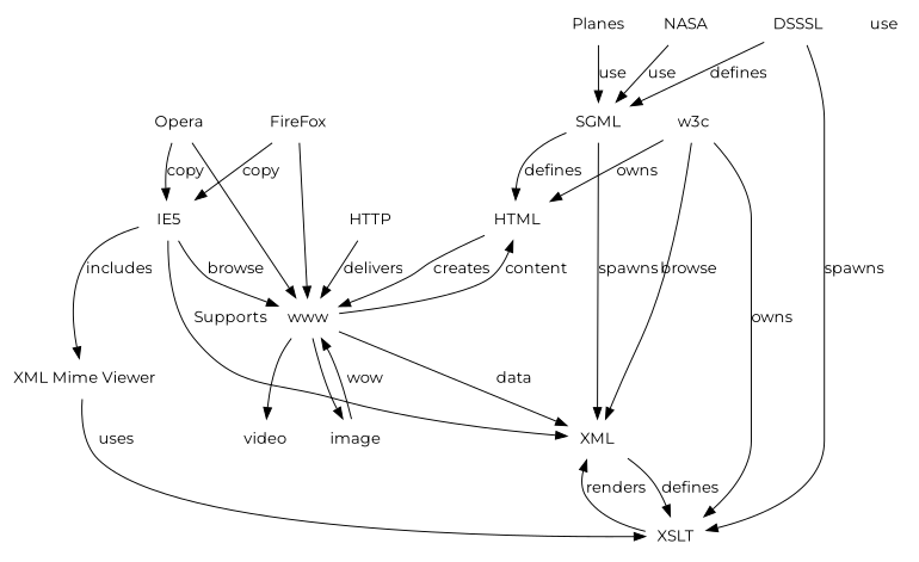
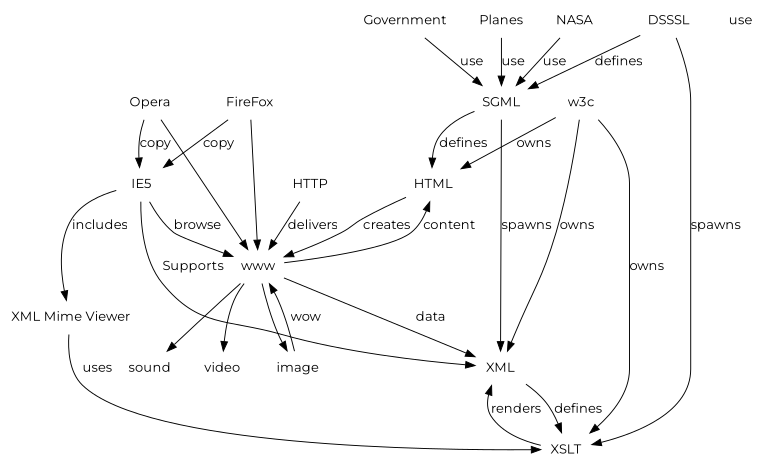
  digraph {
    fontname=Montserrat
    fontsize=10
    node [color=white distortion=0.0 fontname=Montserrat orientation=0.0 shape=box sides=4 skew=0.0 style=filled]
    edge [fontname=Montserrat]
+   Government
    SGML
    HTML
    XML
    www
    XSLT
    Planes
    NASA
    n9 [label=use]
    image
    video
+   sound
    w3c
    HTTP
    IE5
    "XML Mime Viewer"
    FireFox
    Opera
    DSSSL
+   Government -> SGML [label=use]
    SGML -> HTML [label=defines]
    SGML -> XML [label=spawns]
    HTML -> www [label=creates]
    XML -> XSLT [label=defines]
    www -> HTML [label=content]
    www -> XML [label=data]
    www -> image
    www -> video
+   www -> sound
    XSLT -> XML [label=renders]
    Planes -> SGML [label=use]
    NASA -> SGML [label=use]
    image -> www [label=wow]
    w3c -> HTML [label=owns]
-   w3c -> XML [label=browse]
+   w3c -> XML [label=owns]
    w3c -> XSLT [label=owns]
    HTTP -> www [label=delivers]
    IE5 -> XML [label=Supports]
    IE5 -> www [label=browse]
    IE5 -> "XML Mime Viewer" [label=includes]
    "XML Mime Viewer" -> XSLT [label=uses]
    FireFox -> www
    FireFox -> IE5 [label=copy]
    Opera -> www
    Opera -> IE5 [label=copy]
    DSSSL -> SGML [label=defines]
    DSSSL -> XSLT [label=spawns]
  }
